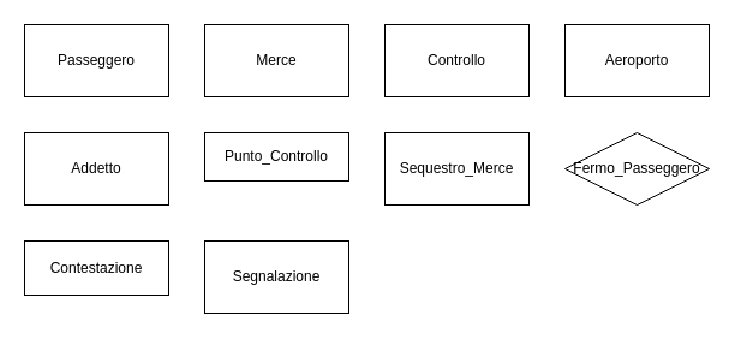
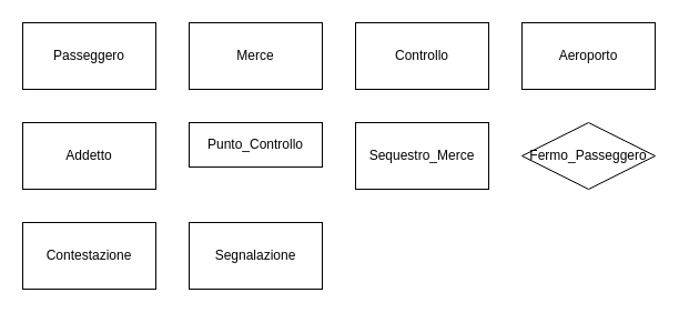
  <mxCell id="0" />
  <mxCell id="1" parent="0" />
  <mxCell id="2" value="Passeggero" style="rounded=0;whiteSpace=wrap;html=1;" vertex="1" parent="1"><mxGeometry x="20" y="20" width="120" height="60" as="geometry" /></mxCell>
  <mxCell id="3" value="Merce" style="rounded=0;whiteSpace=wrap;html=1;" vertex="1" parent="1"><mxGeometry x="170" y="20" width="120" height="60" as="geometry" /></mxCell>
  <mxCell id="4" value="Controllo" style="rounded=0;whiteSpace=wrap;html=1;" vertex="1" parent="1"><mxGeometry x="320" y="20" width="120" height="60" as="geometry" /></mxCell>
  <mxCell id="5" value="Aeroporto" style="rounded=0;whiteSpace=wrap;html=1;" vertex="1" parent="1"><mxGeometry x="470" y="20" width="120" height="60" as="geometry" /></mxCell>
  <mxCell id="6" value="Addetto" style="rounded=0;whiteSpace=wrap;html=1;" vertex="1" parent="1"><mxGeometry x="20" y="110" width="120" height="60" as="geometry" /></mxCell>
  <mxCell id="7" value="Punto_Controllo" style="rounded=0;whiteSpace=wrap;html=1;" vertex="1" parent="1"><mxGeometry x="170" y="110" width="120" height="40" as="geometry" /></mxCell>
  <mxCell id="8" value="Sequestro_Merce" style="rounded=0;whiteSpace=wrap;html=1;" vertex="1" parent="1"><mxGeometry x="320" y="110" width="120" height="60" as="geometry" /></mxCell>
  <mxCell id="9" value="Fermo_Passeggero" style="rhombus;whiteSpace=wrap;html=1;" vertex="1" parent="1"><mxGeometry x="470" y="110" width="120" height="60" as="geometry" /></mxCell>
- <mxCell id="10" value="Contestazione" style="rounded=0;whiteSpace=wrap;html=1;" vertex="1" parent="1"><mxGeometry x="20" y="200" width="120" height="45" as="geometry" /></mxCell>
+ <mxCell id="10" value="Contestazione" style="rounded=0;whiteSpace=wrap;html=1;" vertex="1" parent="1"><mxGeometry x="20" y="200" width="120" height="60" as="geometry" /></mxCell>
  <mxCell id="11" value="Segnalazione" style="rounded=0;whiteSpace=wrap;html=1;" vertex="1" parent="1"><mxGeometry x="170" y="200" width="120" height="60" as="geometry" /></mxCell>
